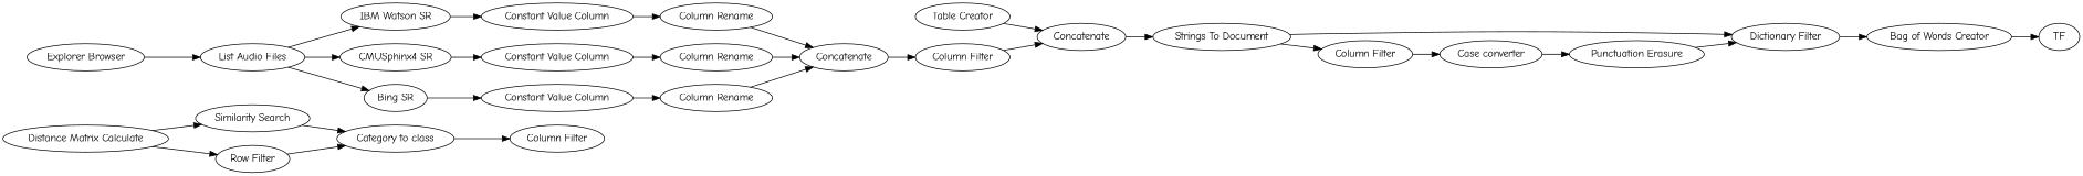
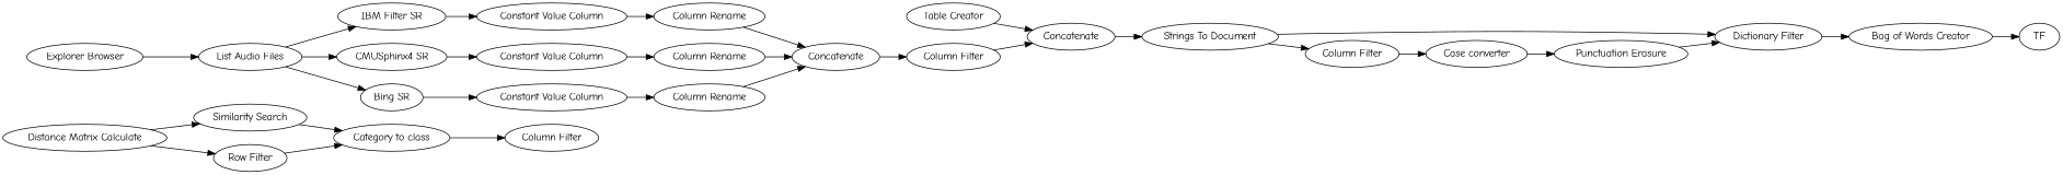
  digraph {
    fontname="Comic Neue"
    rankdir=LR
    node [fontname="Comic Neue"]
    edge [fontname="Comic Neue"]
    n1 [label="Distance Matrix Calculate"]
    n2 [label="Similarity Search"]
    n3 [label="Row Filter"]
    n4 [label="Category to class"]
    n5 [label="Column Filter"]
-   n6 [label="IBM Watson SR"]
+   n6 [label="IBM Filter SR"]
    n7 [label="Constant Value Column"]
    n8 [label="Column Rename"]
    n9 [label=Concatenate]
    n10 [label="Punctuation Erasure"]
    n11 [label="Dictionary Filter"]
    n12 [label="Bag of Words Creator"]
    n13 [label=TF]
    n14 [label="Constant Value Column"]
    n15 [label="Column Rename"]
    n16 [label="Column Filter"]
    n17 [label=Concatenate]
    n18 [label="Strings To Document"]
    n19 [label="Column Filter"]
    n20 [label="Case converter"]
    n21 [label="CMUSphinx4 SR"]
    n22 [label="List Audio Files"]
    n23 [label="Bing SR"]
    n24 [label="Constant Value Column"]
    n25 [label="Column Rename"]
    n26 [label="Explorer Browser"]
    n27 [label="Table Creator"]
    n1 -> n2
    n1 -> n3
    n2 -> n4
    n3 -> n4
    n4 -> n5
    n6 -> n7
    n7 -> n8
    n8 -> n9
    n9 -> n16
    n10 -> n11
    n11 -> n12
    n12 -> n13
    n14 -> n15
    n15 -> n9
    n16 -> n17
    n17 -> n18
    n18 -> n11
    n18 -> n19
    n19 -> n20
    n20 -> n10
    n21 -> n14
    n22 -> n6
    n22 -> n21
    n22 -> n23
    n23 -> n24
    n24 -> n25
    n25 -> n9
    n26 -> n22
    n27 -> n17
  }
